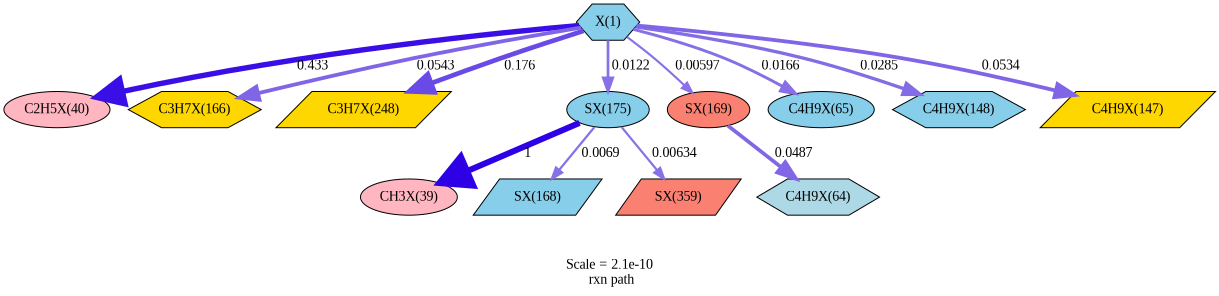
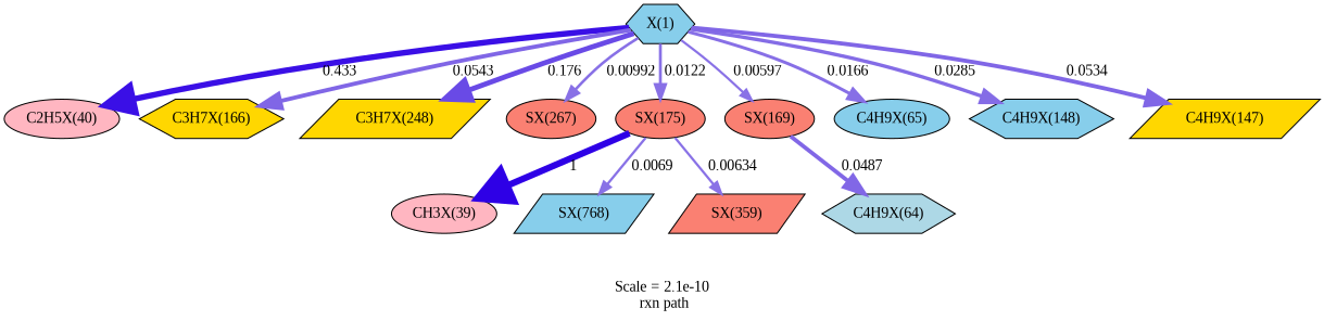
  digraph {
    fontname="Liberation Serif"
    label="Scale = 2.1e-10\l rxn path"
    node [fillcolor=skyblue fontname="Liberation Serif" shape=ellipse style=filled]
    edge [color="0.7, 0.506, 0.9" fontname="Liberation Serif"]
    n1 [label="X(1)" shape=hexagon]
    n2 [fillcolor=lightpink label="C2H5X(40)"]
    n3 [fillcolor=gold label="C3H7X(166)" shape=hexagon]
    n4 [fillcolor=gold label="C3H7X(248)" shape=parallelogram]
-   n6 [label="SX(175)"]
+   n5 [fillcolor=salmon label="SX(267)"]
+   n6 [fillcolor=salmon label="SX(175)"]
    n7 [fillcolor=salmon label="SX(169)"]
    n8 [label="C4H9X(65)"]
    n9 [label="C4H9X(148)" shape=hexagon]
    n10 [fillcolor=gold label="C4H9X(147)" shape=parallelogram]
    n11 [fillcolor=lightpink label="CH3X(39)"]
-   n12 [label="SX(168)" shape=parallelogram]
+   n12 [label="SX(768)" shape=parallelogram]
    n13 [fillcolor=salmon label="SX(359)" shape=parallelogram]
    n14 [fillcolor=lightblue label="C4H9X(64)" shape=hexagon]
    n1 -> n2 [arrowsize=2.68 color="0.7, 0.933, 0.9" label=" 0.433" style="setlinewidth(5.37)"]
    n1 -> n3 [arrowsize=1.9 color="0.7, 0.554, 0.9" label=" 0.0543" style="setlinewidth(3.8)"]
    n1 -> n4 [arrowsize=2.34 color="0.7, 0.676, 0.9" label=" 0.176" style="setlinewidth(4.69)"]
+   n1 -> n5 [arrowsize=1.26 color="0.7, 0.51, 0.9" label=" 0.00992" style="setlinewidth(2.52)"]
    n1 -> n6 [arrowsize=1.34 color="0.7, 0.512, 0.9" label=" 0.0122" style="setlinewidth(2.67)"]
    n1 -> n7 [arrowsize=1.07 label=" 0.00597" style="setlinewidth(2.13)"]
    n1 -> n8 [arrowsize=1.45 color="0.7, 0.517, 0.9" label=" 0.0166" style="setlinewidth(2.91)"]
    n1 -> n9 [arrowsize=1.66 color="0.7, 0.529, 0.9" label=" 0.0285" style="setlinewidth(3.31)"]
    n1 -> n10 [arrowsize=1.89 color="0.7, 0.553, 0.9" label=" 0.0534" style="setlinewidth(3.79)"]
    n6 -> n11 [arrowsize=3 color="0.7, 1.5, 0.9" label=" 1" style="setlinewidth(6)"]
    n6 -> n12 [arrowsize=1.12 color="0.7, 0.507, 0.9" label=" 0.0069" style="setlinewidth(2.24)"]
    n6 -> n13 [arrowsize=1.09 label=" 0.00634" style="setlinewidth(2.18)"]
    n7 -> n14 [arrowsize=1.86 color="0.7, 0.549, 0.9" label=" 0.0487" style="setlinewidth(3.72)"]
  }
